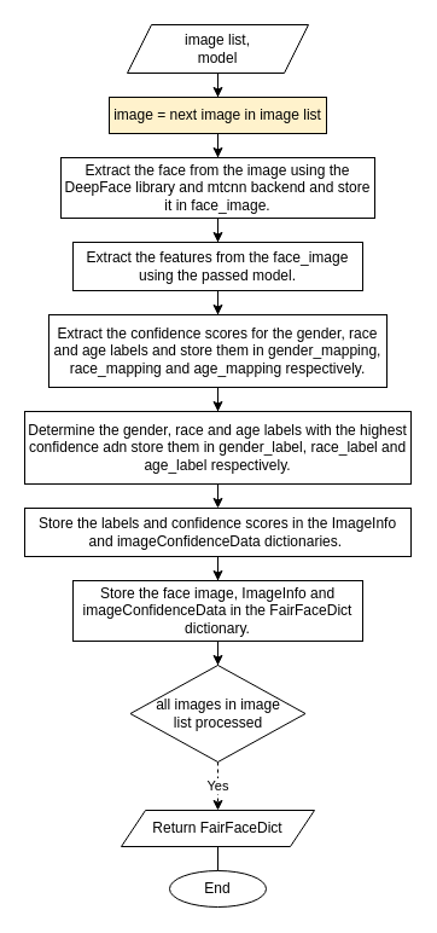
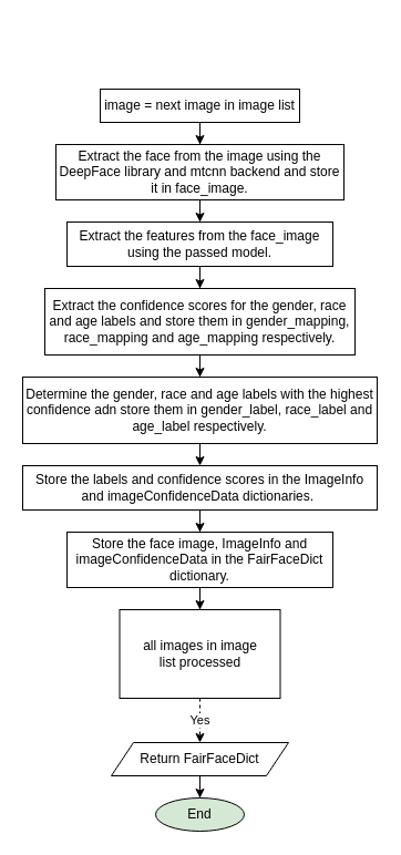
  <mxCell id="0" />
  <mxCell id="1" parent="0" />
  <mxCell id="2" style="edgeStyle=orthogonalEdgeStyle;rounded=0;orthogonalLoop=1;jettySize=auto;html=1;" edge="1" parent="1" source="3" target="7"><mxGeometry relative="1" as="geometry"><mxPoint x="180" y="210" as="targetPoint" /></mxGeometry></mxCell>
- <mxCell id="3" value="image = next image in image list" style="rounded=0;whiteSpace=wrap;html=1;fillColor=#fff2cc;" vertex="1" parent="1"><mxGeometry x="90" y="80" width="180" height="30" as="geometry" /></mxCell>
- <mxCell id="4" style="edgeStyle=orthogonalEdgeStyle;rounded=0;orthogonalLoop=1;jettySize=auto;html=1;entryX=0.5;entryY=0;entryDx=0;entryDy=0;" edge="1" parent="1" source="5" target="3"><mxGeometry relative="1" as="geometry" /></mxCell>
- <mxCell id="5" value="image list,&lt;div&gt;model&lt;/div&gt;" style="shape=parallelogram;perimeter=parallelogramPerimeter;whiteSpace=wrap;html=1;fixedSize=1;" vertex="1" parent="1"><mxGeometry x="105" y="20" width="150" height="40" as="geometry" /></mxCell>
+ <mxCell id="3" value="image = next image in image list" style="rounded=0;whiteSpace=wrap;html=1;" vertex="1" parent="1"><mxGeometry x="90" y="80" width="180" height="30" as="geometry" /></mxCell>
  <mxCell id="6" style="edgeStyle=orthogonalEdgeStyle;rounded=0;orthogonalLoop=1;jettySize=auto;html=1;" edge="1" parent="1" source="7" target="9"><mxGeometry relative="1" as="geometry"><mxPoint x="180" y="320" as="targetPoint" /></mxGeometry></mxCell>
  <mxCell id="7" value="Extract the face from the image using the DeepFace library and mtcnn backend and store it in face_image." style="rounded=0;whiteSpace=wrap;html=1;" vertex="1" parent="1"><mxGeometry x="50" y="130" width="260" height="50" as="geometry" /></mxCell>
  <mxCell id="8" style="edgeStyle=orthogonalEdgeStyle;rounded=0;orthogonalLoop=1;jettySize=auto;html=1;entryX=0.5;entryY=0;entryDx=0;entryDy=0;" edge="1" parent="1" source="9" target="11"><mxGeometry relative="1" as="geometry" /></mxCell>
  <mxCell id="9" value="Extract the features from the face_image using the passed model." style="rounded=0;whiteSpace=wrap;html=1;" vertex="1" parent="1"><mxGeometry x="60" y="200" width="240" height="40" as="geometry" /></mxCell>
  <mxCell id="10" style="edgeStyle=orthogonalEdgeStyle;rounded=0;orthogonalLoop=1;jettySize=auto;html=1;entryX=0.5;entryY=0;entryDx=0;entryDy=0;" edge="1" parent="1" source="11" target="13"><mxGeometry relative="1" as="geometry"><mxPoint x="0" y="330" as="targetPoint" /></mxGeometry></mxCell>
  <mxCell id="11" value="Extract the confidence scores for the gender, race and age labels and store them in gender_mapping, race_mapping and age_mapping respectively." style="rounded=0;whiteSpace=wrap;html=1;" vertex="1" parent="1"><mxGeometry x="40" y="260" width="280" height="60" as="geometry" /></mxCell>
  <mxCell id="12" style="edgeStyle=orthogonalEdgeStyle;rounded=0;orthogonalLoop=1;jettySize=auto;html=1;entryX=0.5;entryY=0;entryDx=0;entryDy=0;exitX=0.5;exitY=1;exitDx=0;exitDy=0;" edge="1" parent="1" source="13" target="18"><mxGeometry relative="1" as="geometry"><mxPoint x="200" y="430" as="targetPoint" /><mxPoint x="200" y="420" as="sourcePoint" /><Array as="points"><mxPoint x="180" y="420" /><mxPoint x="180" y="420" /></Array></mxGeometry></mxCell>
  <mxCell id="13" value="&lt;div&gt;&lt;span style=&quot;background-color: initial;&quot;&gt;Determine the gender, race and age labels with the highest confidence adn store them in gender_label, race_label and age_label respectively.&lt;/span&gt;&lt;br&gt;&lt;/div&gt;" style="rounded=0;whiteSpace=wrap;html=1;" vertex="1" parent="1"><mxGeometry x="20" y="340" width="320" height="60" as="geometry" /></mxCell>
- <mxCell id="14" style="edgeStyle=orthogonalEdgeStyle;rounded=0;orthogonalLoop=1;jettySize=auto;html=1;entryX=0.5;entryY=0;entryDx=0;entryDy=0;endArrow=none;" edge="1" parent="1" source="15" target="16"><mxGeometry relative="1" as="geometry" /></mxCell>
+ <mxCell id="14" style="edgeStyle=orthogonalEdgeStyle;rounded=0;orthogonalLoop=1;jettySize=auto;html=1;entryX=0.5;entryY=0;entryDx=0;entryDy=0;" edge="1" parent="1" source="15" target="16"><mxGeometry relative="1" as="geometry" /></mxCell>
  <mxCell id="15" value="Return&amp;nbsp;FairFaceDict" style="shape=parallelogram;perimeter=parallelogramPerimeter;whiteSpace=wrap;html=1;fixedSize=1;" vertex="1" parent="1"><mxGeometry x="100" y="670" width="160" height="30" as="geometry" /></mxCell>
- <mxCell id="16" value="End" style="ellipse;whiteSpace=wrap;html=1;" vertex="1" parent="1"><mxGeometry x="140" y="720" width="80" height="30" as="geometry" /></mxCell>
+ <mxCell id="16" value="End" style="ellipse;whiteSpace=wrap;html=1;fillColor=#d5e8d4;" vertex="1" parent="1"><mxGeometry x="140" y="720" width="80" height="30" as="geometry" /></mxCell>
  <mxCell id="17" style="edgeStyle=orthogonalEdgeStyle;rounded=0;orthogonalLoop=1;jettySize=auto;html=1;" edge="1" parent="1" source="18" target="20"><mxGeometry relative="1" as="geometry"><mxPoint x="180" y="520" as="targetPoint" /></mxGeometry></mxCell>
  <mxCell id="18" value="Store the labels and confidence scores in the ImageInfo and imageConfidenceData&amp;nbsp;dictionaries.&amp;nbsp;" style="rounded=0;whiteSpace=wrap;html=1;" vertex="1" parent="1"><mxGeometry x="20" y="420" width="320" height="40" as="geometry" /></mxCell>
  <mxCell id="19" style="edgeStyle=orthogonalEdgeStyle;rounded=0;orthogonalLoop=1;jettySize=auto;html=1;entryX=0.5;entryY=0;entryDx=0;entryDy=0;" edge="1" parent="1" source="20" target="22"><mxGeometry relative="1" as="geometry" /></mxCell>
  <mxCell id="20" value="Store the face image, ImageInfo and imageConfidenceData in the FairFaceDict dictionary." style="rounded=0;whiteSpace=wrap;html=1;" vertex="1" parent="1"><mxGeometry x="60" y="480" width="240" height="50" as="geometry" /></mxCell>
  <mxCell id="21" value="Yes" style="edgeStyle=orthogonalEdgeStyle;rounded=0;orthogonalLoop=1;jettySize=auto;html=1;entryX=0.5;entryY=0;entryDx=0;entryDy=0;dashed=1;" edge="1" parent="1" source="22" target="15"><mxGeometry relative="1" as="geometry" /></mxCell>
- <mxCell id="22" value="all images&amp;nbsp;&lt;span style=&quot;background-color: initial;&quot;&gt;in image list&amp;nbsp;&lt;/span&gt;&lt;span style=&quot;background-color: initial;&quot;&gt;processed&lt;/span&gt;" style="rhombus;whiteSpace=wrap;html=1;" vertex="1" parent="1"><mxGeometry x="107.5" y="550" width="145" height="80" as="geometry" /></mxCell>
+ <mxCell id="22" value="all images&amp;nbsp;&lt;span style=&quot;background-color: initial;&quot;&gt;in image list&amp;nbsp;&lt;/span&gt;&lt;span style=&quot;background-color: initial;&quot;&gt;processed&lt;/span&gt;" style="whiteSpace=wrap;html=1;rounded=0;" vertex="1" parent="1"><mxGeometry x="107.5" y="550" width="145" height="80" as="geometry" /></mxCell>
